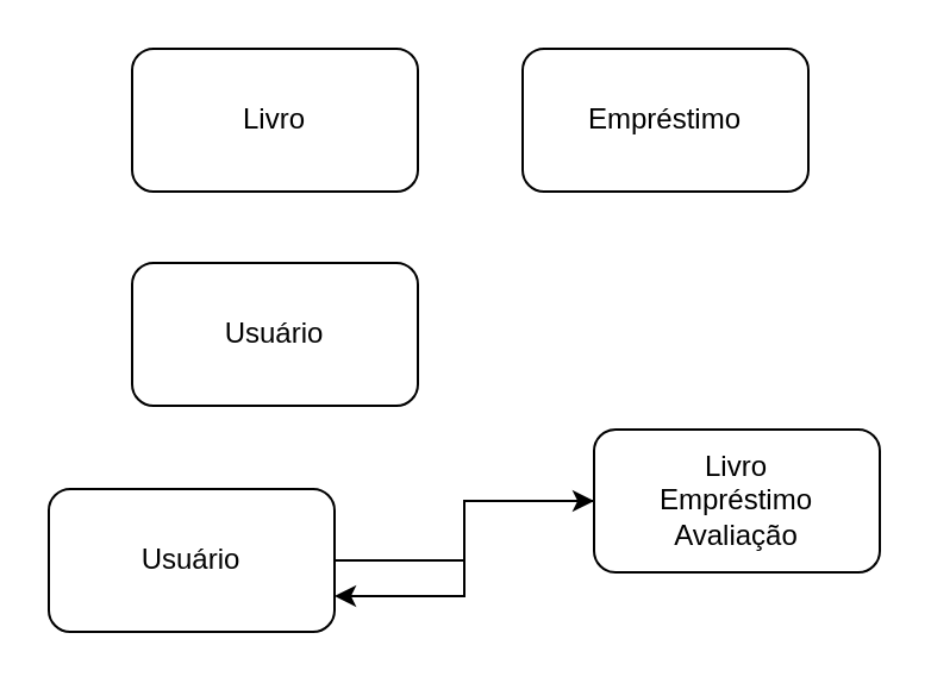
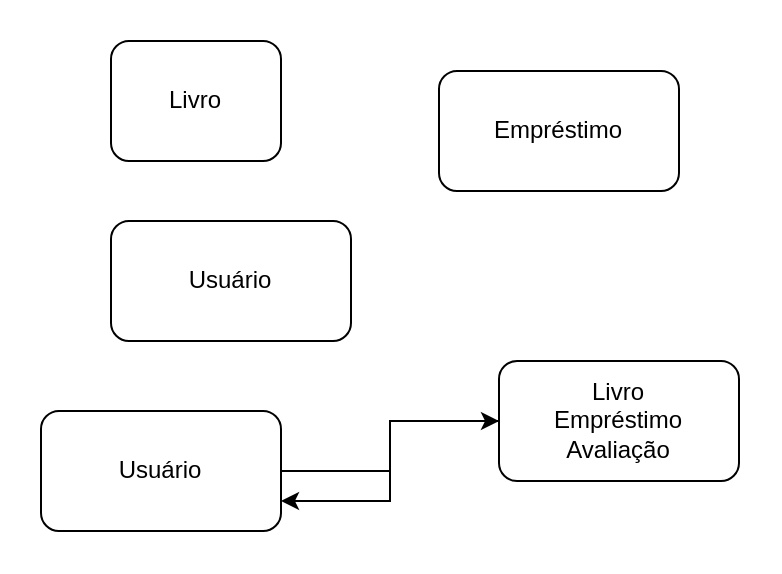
  <mxCell id="0" />
  <mxCell id="1" parent="0" />
- <mxCell id="2" value="Livro" style="rounded=1;whiteSpace=wrap;html=1;" vertex="1" parent="1"><mxGeometry x="55" y="20" width="120" height="60" as="geometry" /></mxCell>
- <mxCell id="3" value="Empréstimo" style="rounded=1;whiteSpace=wrap;html=1;" vertex="1" parent="1"><mxGeometry x="219" y="20" width="120" height="60" as="geometry" /></mxCell>
+ <mxCell id="2" value="Livro" style="rounded=1;whiteSpace=wrap;html=1;" vertex="1" parent="1"><mxGeometry x="55" y="20" width="85" height="60" as="geometry" /></mxCell>
+ <mxCell id="3" value="Empréstimo" style="rounded=1;whiteSpace=wrap;html=1;" vertex="1" parent="1"><mxGeometry x="219" y="35" width="120" height="60" as="geometry" /></mxCell>
  <mxCell id="4" value="Usuário" style="rounded=1;whiteSpace=wrap;html=1;" vertex="1" parent="1"><mxGeometry x="55" y="110" width="120" height="60" as="geometry" /></mxCell>
  <mxCell id="5" style="edgeStyle=orthogonalEdgeStyle;rounded=0;orthogonalLoop=1;jettySize=auto;html=1;entryX=0;entryY=0.5;entryDx=0;entryDy=0;" edge="1" parent="1" source="6" target="8"><mxGeometry relative="1" as="geometry" /></mxCell>
  <mxCell id="6" value="Usuário" style="rounded=1;whiteSpace=wrap;html=1;" vertex="1" parent="1"><mxGeometry x="20" y="205" width="120" height="60" as="geometry" /></mxCell>
  <mxCell id="7" style="edgeStyle=orthogonalEdgeStyle;rounded=0;orthogonalLoop=1;jettySize=auto;html=1;entryX=1;entryY=0.75;entryDx=0;entryDy=0;" edge="1" parent="1" source="8" target="6"><mxGeometry relative="1" as="geometry" /></mxCell>
  <mxCell id="8" value="Livro&lt;div&gt;Empréstimo&lt;/div&gt;&lt;div&gt;Avaliação&lt;/div&gt;" style="rounded=1;whiteSpace=wrap;html=1;" vertex="1" parent="1"><mxGeometry x="249" y="180" width="120" height="60" as="geometry" /></mxCell>
